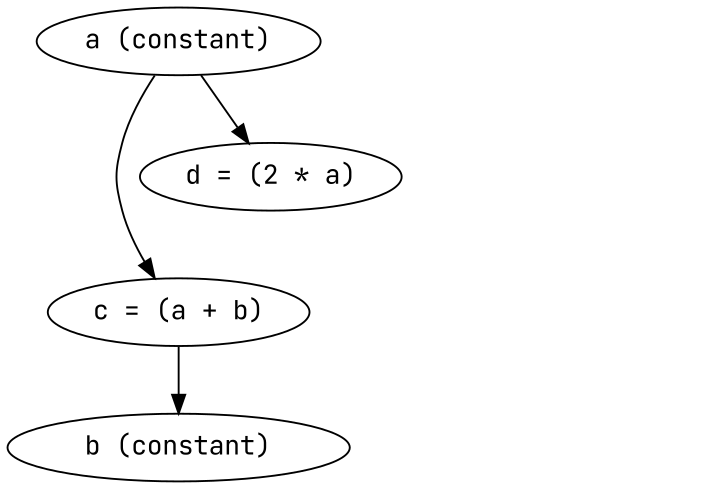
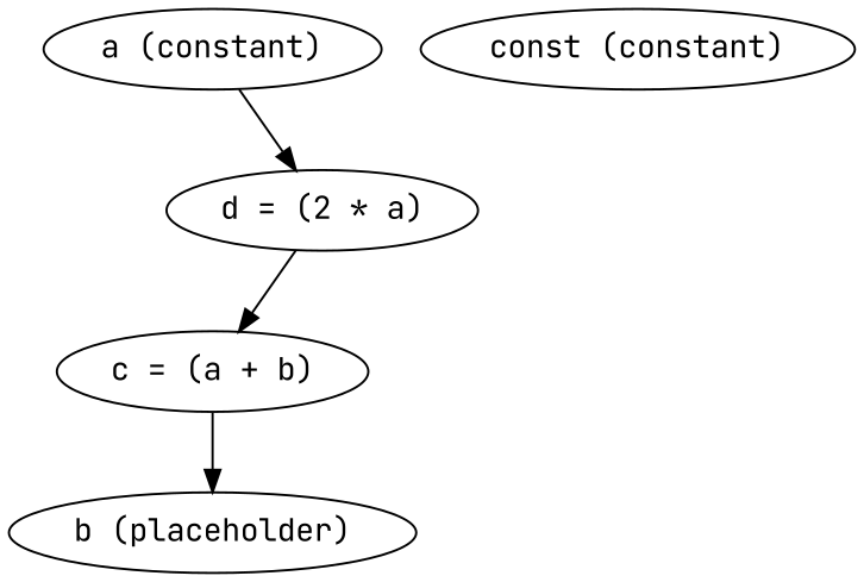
  digraph {
    fontname="JetBrains Mono"
    node [fontname="JetBrains Mono"]
    edge [fontname="JetBrains Mono"]
    n1 [label="a (constant)"]
    "c = (a + b)"
    "d = (2 * a)"
-   "b (placeholder)" [label="b (constant)"]
-   n1 -> "c = (a + b)"
+   "b (placeholder)"
+   "const (constant)"
+   "d = (2 * a)" -> "c = (a + b)"
    n1 -> "d = (2 * a)"
    "c = (a + b)" -> "b (placeholder)"
  }
